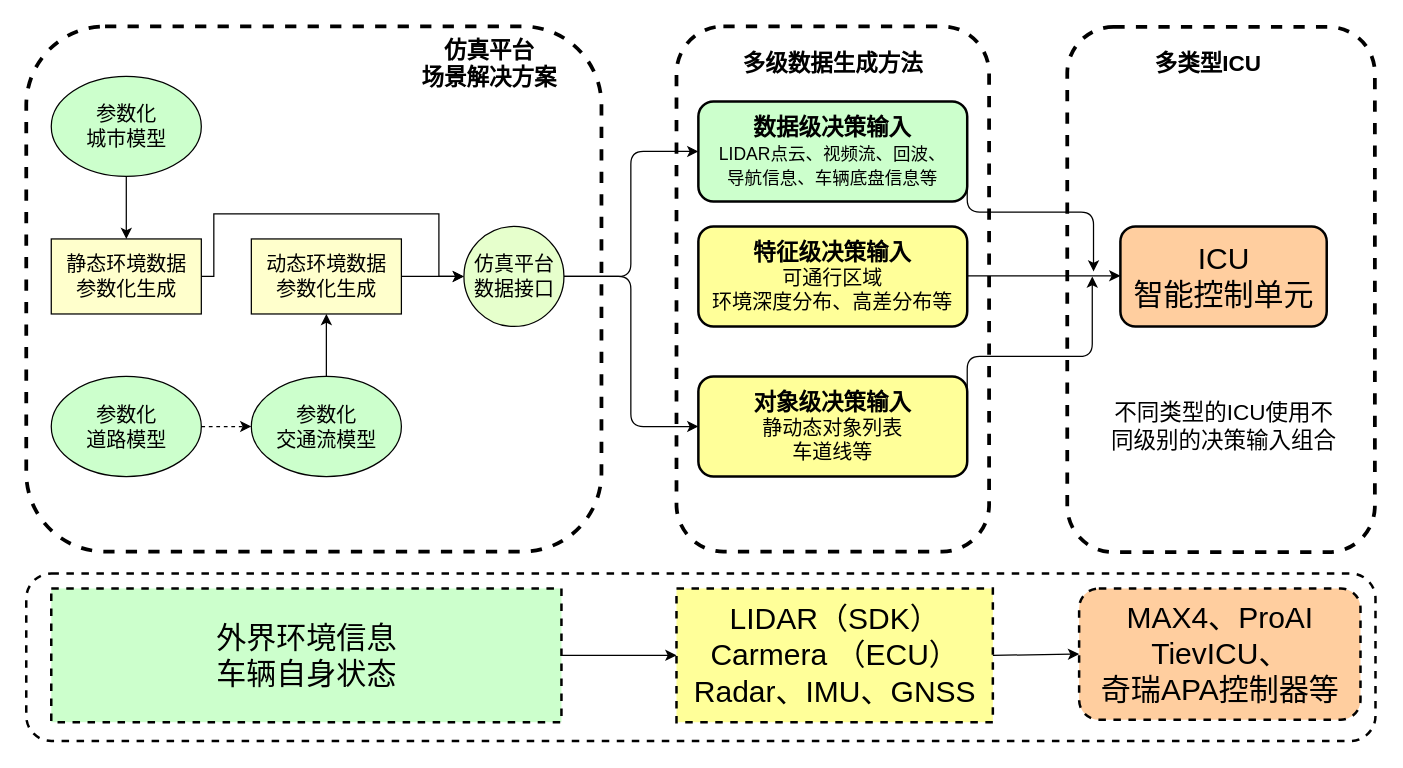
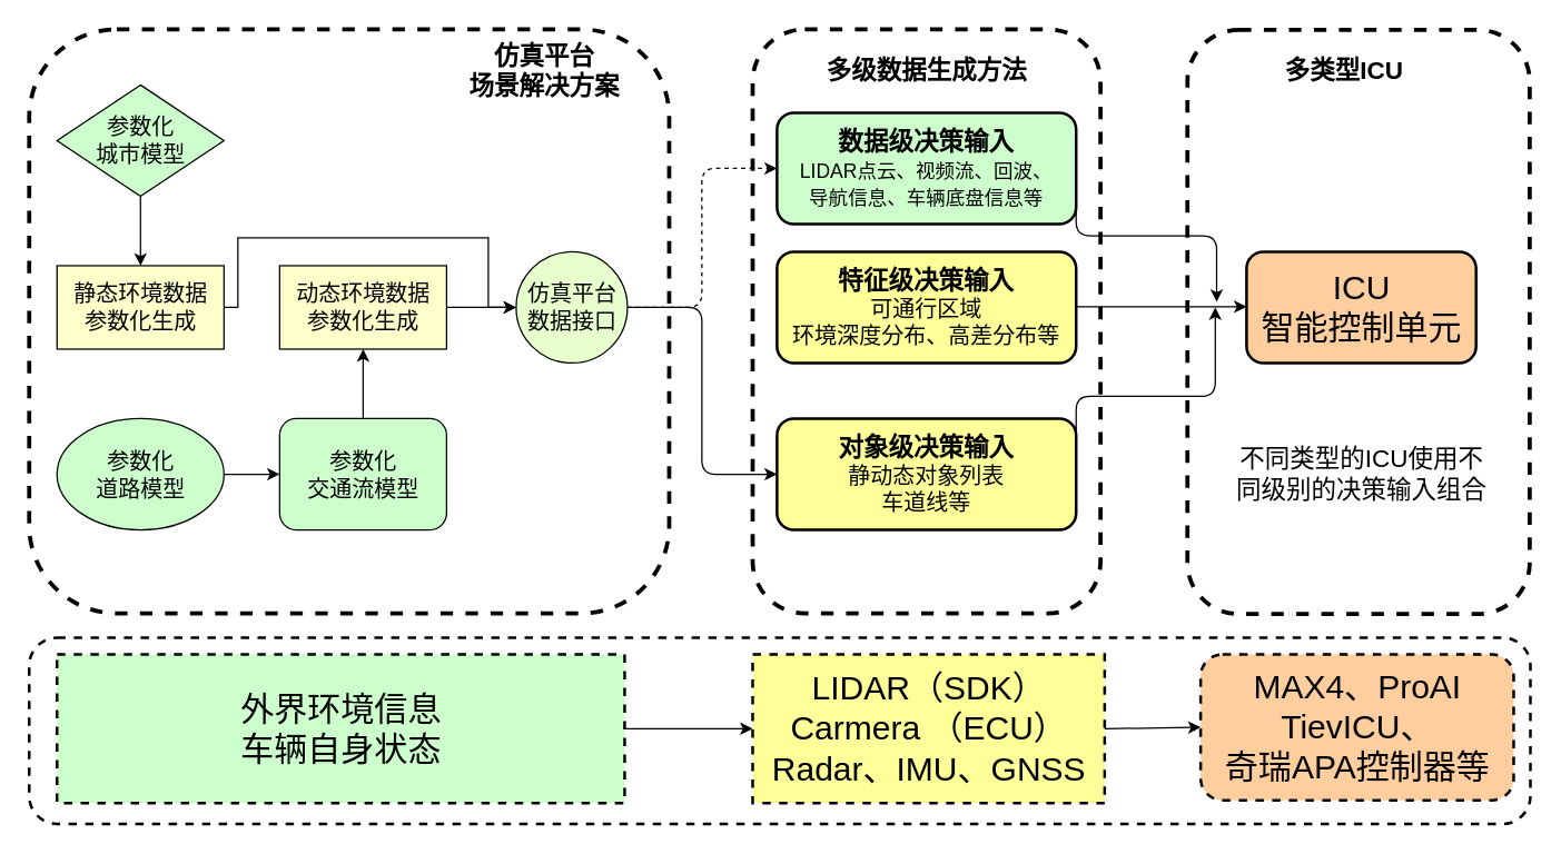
  <mxCell id="0" />
  <mxCell id="1" parent="0" />
  <mxCell id="2" value="" style="rounded=1;whiteSpace=wrap;html=1;strokeColor=#000000;fillColor=#FFFFFF;dashed=1;strokeWidth=3;" vertex="1" parent="1"><mxGeometry x="853" y="21" width="246" height="420" as="geometry" /></mxCell>
  <mxCell id="3" value="" style="rounded=1;whiteSpace=wrap;html=1;strokeColor=#000000;fillColor=#FFFFFF;dashed=1;strokeWidth=3;" vertex="1" parent="1"><mxGeometry x="20.5" y="20.5" width="460" height="420" as="geometry" /></mxCell>
  <mxCell id="4" style="edgeStyle=orthogonalEdgeStyle;rounded=0;orthogonalLoop=1;jettySize=auto;html=1;exitX=1;exitY=0.5;exitDx=0;exitDy=0;entryX=0;entryY=0.5;entryDx=0;entryDy=0;" edge="1" parent="1" source="5" target="10"><mxGeometry relative="1" as="geometry"><Array as="points"><mxPoint x="170.5" y="220.5" /><mxPoint x="170.5" y="170.5" /><mxPoint x="350.5" y="170.5" /><mxPoint x="350.5" y="220.5" /></Array></mxGeometry></mxCell>
  <mxCell id="5" value="&lt;div&gt;&lt;font style=&quot;font-size: 16px&quot;&gt;静态环境数据&lt;/font&gt;&lt;/div&gt;&lt;div&gt;&lt;font style=&quot;font-size: 16px&quot;&gt;&lt;font style=&quot;font-size: 16px&quot;&gt;参数化生成&lt;/font&gt;&lt;br&gt;&lt;/font&gt;&lt;/div&gt;" style="rounded=0;whiteSpace=wrap;html=1;fillColor=#FFFFCC;" vertex="1" parent="1"><mxGeometry x="40.5" y="190.5" width="120" height="60" as="geometry" /></mxCell>
- <mxCell id="6" value="&lt;div&gt;&lt;font style=&quot;font-size: 16px&quot;&gt;参数化&lt;/font&gt;&lt;/div&gt;&lt;div&gt;&lt;font style=&quot;font-size: 16px&quot;&gt;城市模型&lt;/font&gt;&lt;/div&gt;" style="ellipse;whiteSpace=wrap;html=1;fillColor=#CCFFCC;" vertex="1" parent="1"><mxGeometry x="40.5" y="60.5" width="120" height="80" as="geometry" /></mxCell>
+ <mxCell id="6" value="&lt;div&gt;&lt;font style=&quot;font-size: 16px&quot;&gt;参数化&lt;/font&gt;&lt;/div&gt;&lt;div&gt;&lt;font style=&quot;font-size: 16px&quot;&gt;城市模型&lt;/font&gt;&lt;/div&gt;" style="rhombus;whiteSpace=wrap;html=1;fillColor=#CCFFCC;" vertex="1" parent="1"><mxGeometry x="40.5" y="60.5" width="120" height="80" as="geometry" /></mxCell>
  <mxCell id="7" value="&lt;div&gt;&lt;font style=&quot;font-size: 14px&quot;&gt;&lt;font style=&quot;font-size: 16px&quot;&gt;参数化&lt;/font&gt;&lt;/font&gt;&lt;/div&gt;&lt;div&gt;&lt;font style=&quot;font-size: 14px&quot;&gt;&lt;font style=&quot;font-size: 16px&quot;&gt;道路模型&lt;/font&gt;&lt;/font&gt;&lt;/div&gt;" style="ellipse;whiteSpace=wrap;html=1;fillColor=#CCFFCC;" vertex="1" parent="1"><mxGeometry x="40.5" y="300.5" width="120" height="80" as="geometry" /></mxCell>
- <mxCell id="8" value="&lt;div&gt;&lt;font style=&quot;font-size: 16px&quot;&gt;参数化&lt;/font&gt;&lt;/div&gt;&lt;div&gt;&lt;font style=&quot;font-size: 16px&quot;&gt;交通流模型&lt;/font&gt;&lt;/div&gt;" style="ellipse;whiteSpace=wrap;html=1;fillColor=#CCFFCC;" vertex="1" parent="1"><mxGeometry x="200.5" y="300.5" width="120" height="80" as="geometry" /></mxCell>
+ <mxCell id="8" value="&lt;div&gt;&lt;font style=&quot;font-size: 16px&quot;&gt;参数化&lt;/font&gt;&lt;/div&gt;&lt;div&gt;&lt;font style=&quot;font-size: 16px&quot;&gt;交通流模型&lt;/font&gt;&lt;/div&gt;" style="whiteSpace=wrap;html=1;fillColor=#CCFFCC;rounded=1;" vertex="1" parent="1"><mxGeometry x="200.5" y="300.5" width="120" height="80" as="geometry" /></mxCell>
  <mxCell id="9" value="&lt;div&gt;&lt;font style=&quot;font-size: 16px&quot;&gt;动态环境数据&lt;/font&gt;&lt;/div&gt;&lt;div&gt;&lt;font style=&quot;font-size: 16px&quot;&gt;&lt;font style=&quot;font-size: 16px&quot;&gt;参数化生成&lt;/font&gt;&lt;br&gt;&lt;/font&gt;&lt;/div&gt;" style="rounded=0;whiteSpace=wrap;html=1;fillColor=#FFFFCC;" vertex="1" parent="1"><mxGeometry x="200.5" y="190.5" width="120" height="60" as="geometry" /></mxCell>
  <mxCell id="10" value="&lt;div&gt;&lt;font style=&quot;font-size: 16px&quot;&gt;仿真平台&lt;/font&gt;&lt;/div&gt;&lt;div&gt;&lt;font size=&quot;3&quot;&gt;数据接口&lt;/font&gt;&lt;/div&gt;" style="ellipse;whiteSpace=wrap;html=1;aspect=fixed;fillColor=#E6FFCC;" vertex="1" parent="1"><mxGeometry x="370.5" y="180.5" width="80" height="80" as="geometry" /></mxCell>
  <mxCell id="11" value="&lt;div&gt;&lt;b&gt;&lt;font style=&quot;font-size: 18px&quot;&gt;仿真平台&lt;/font&gt;&lt;/b&gt;&lt;/div&gt;&lt;b&gt;&lt;font style=&quot;font-size: 18px&quot;&gt;场景解决方案&lt;/font&gt;&lt;/b&gt;" style="text;html=1;strokeColor=none;fillColor=none;align=center;verticalAlign=middle;whiteSpace=wrap;rounded=0;dashed=1;" vertex="1" parent="1"><mxGeometry x="310.5" y="40.5" width="160" height="20" as="geometry" /></mxCell>
  <mxCell id="12" value="" style="endArrow=classic;html=1;exitX=0.5;exitY=1;exitDx=0;exitDy=0;entryX=0.5;entryY=0;entryDx=0;entryDy=0;" edge="1" parent="1" source="6" target="5"><mxGeometry width="50" height="50" relative="1" as="geometry"><mxPoint x="20.5" y="470.5" as="sourcePoint" /><mxPoint x="70.5" y="420.5" as="targetPoint" /></mxGeometry></mxCell>
- <mxCell id="13" value="" style="endArrow=classic;html=1;exitX=1;exitY=0.5;exitDx=0;exitDy=0;entryX=0;entryY=0.5;entryDx=0;entryDy=0;dashed=1;" edge="1" parent="1" source="7" target="8"><mxGeometry width="50" height="50" relative="1" as="geometry"><mxPoint x="160.5" y="380.5" as="sourcePoint" /><mxPoint x="210.5" y="330.5" as="targetPoint" /></mxGeometry></mxCell>
+ <mxCell id="13" value="" style="endArrow=classic;html=1;exitX=1;exitY=0.5;exitDx=0;exitDy=0;entryX=0;entryY=0.5;entryDx=0;entryDy=0;" edge="1" parent="1" source="7" target="8"><mxGeometry width="50" height="50" relative="1" as="geometry"><mxPoint x="160.5" y="380.5" as="sourcePoint" /><mxPoint x="210.5" y="330.5" as="targetPoint" /></mxGeometry></mxCell>
  <mxCell id="14" value="" style="endArrow=classic;html=1;exitX=0.5;exitY=0;exitDx=0;exitDy=0;entryX=0.5;entryY=1;entryDx=0;entryDy=0;" edge="1" parent="1" source="8" target="9"><mxGeometry width="50" height="50" relative="1" as="geometry"><mxPoint x="240.5" y="310.5" as="sourcePoint" /><mxPoint x="290.5" y="260.5" as="targetPoint" /></mxGeometry></mxCell>
  <mxCell id="15" value="" style="endArrow=classic;html=1;entryX=0;entryY=0.5;entryDx=0;entryDy=0;" edge="1" parent="1" target="10"><mxGeometry width="50" height="50" relative="1" as="geometry"><mxPoint x="320.5" y="220.5" as="sourcePoint" /><mxPoint x="370.5" y="170.5" as="targetPoint" /></mxGeometry></mxCell>
  <mxCell id="16" value="" style="rounded=1;whiteSpace=wrap;html=1;strokeColor=#000000;fillColor=#FFFFFF;dashed=1;strokeWidth=3;" vertex="1" parent="1"><mxGeometry x="540.5" y="20.5" width="250" height="420" as="geometry" /></mxCell>
  <mxCell id="17" value="&lt;b&gt;&lt;font style=&quot;font-size: 18px&quot;&gt;多级数据生成方法&lt;/font&gt;&lt;/b&gt;" style="text;html=1;strokeColor=none;fillColor=none;align=center;verticalAlign=middle;whiteSpace=wrap;rounded=0;dashed=1;" vertex="1" parent="1"><mxGeometry x="580.5" y="25.5" width="170" height="50" as="geometry" /></mxCell>
  <mxCell id="18" value="&lt;div&gt;&lt;font style=&quot;font-size: 14px&quot;&gt;&lt;font style=&quot;font-size: 18px&quot;&gt;&lt;b&gt;数据级决策输入&lt;/b&gt;&lt;/font&gt;&lt;br&gt;&lt;/font&gt;&lt;/div&gt;&lt;div&gt;&lt;font style=&quot;font-size: 14px&quot;&gt;LIDAR点云、视频流、回波、&lt;/font&gt;&lt;/div&gt;&lt;div&gt;&lt;font style=&quot;font-size: 14px&quot;&gt;导航信息、车辆底盘信息等&lt;br&gt;&lt;/font&gt;&lt;/div&gt;" style="rounded=1;whiteSpace=wrap;html=1;strokeColor=#000000;strokeWidth=2;fillColor=#ccffcc;fontSize=16;" vertex="1" parent="1"><mxGeometry x="558" y="80.5" width="215" height="80" as="geometry" /></mxCell>
  <mxCell id="19" value="&lt;div&gt;&lt;font style=&quot;font-size: 14px&quot;&gt;&lt;font style=&quot;font-size: 18px&quot;&gt;&lt;b&gt;特征级决策输入&lt;/b&gt;&lt;/font&gt;&lt;br&gt;&lt;/font&gt;&lt;/div&gt;&lt;div&gt;&lt;font style=&quot;font-size: 16px&quot;&gt;可通行区域&lt;/font&gt;&lt;/div&gt;&lt;div&gt;&lt;font style=&quot;font-size: 14px&quot;&gt;&lt;font size=&quot;3&quot;&gt;环境深度分布、高差分布等&lt;/font&gt;&lt;br&gt;&lt;/font&gt;&lt;/div&gt;" style="rounded=1;whiteSpace=wrap;html=1;strokeColor=#000000;strokeWidth=2;fillColor=#FFFF99;" vertex="1" parent="1"><mxGeometry x="558" y="180.5" width="215" height="80" as="geometry" /></mxCell>
  <mxCell id="20" value="&lt;div&gt;&lt;font style=&quot;font-size: 14px&quot;&gt;&lt;font style=&quot;font-size: 18px&quot;&gt;&lt;b&gt;对象级决策输入&lt;/b&gt;&lt;/font&gt;&lt;br&gt;&lt;/font&gt;&lt;/div&gt;&lt;div&gt;&lt;font style=&quot;font-size: 16px&quot;&gt;静动态对象列表&lt;/font&gt;&lt;/div&gt;&lt;div&gt;&lt;font size=&quot;3&quot;&gt;车道线等&lt;/font&gt;&lt;br&gt;&lt;/div&gt;" style="rounded=1;whiteSpace=wrap;html=1;strokeColor=#000000;strokeWidth=2;fillColor=#FFFF99;" vertex="1" parent="1"><mxGeometry x="558" y="300.5" width="215" height="80" as="geometry" /></mxCell>
  <mxCell id="21" value="&lt;b&gt;&lt;font style=&quot;font-size: 18px&quot;&gt;多类型ICU&lt;/font&gt;&lt;/b&gt;" style="text;html=1;strokeColor=none;fillColor=none;align=center;verticalAlign=middle;whiteSpace=wrap;rounded=0;dashed=1;" vertex="1" parent="1"><mxGeometry x="880.5" y="25.5" width="170" height="50" as="geometry" /></mxCell>
  <mxCell id="22" value="&lt;div&gt;&lt;font style=&quot;font-size: 24px&quot;&gt;ICU&lt;/font&gt;&lt;/div&gt;&lt;div&gt;&lt;font style=&quot;font-size: 24px&quot;&gt;智能控制单元&lt;br&gt;&lt;/font&gt;&lt;/div&gt;" style="rounded=1;whiteSpace=wrap;html=1;strokeColor=#000000;strokeWidth=2;fillColor=#FFCE9F;" vertex="1" parent="1"><mxGeometry x="895.5" y="180.5" width="165" height="80" as="geometry" /></mxCell>
- <mxCell id="23" value="" style="edgeStyle=elbowEdgeStyle;elbow=horizontal;endArrow=classic;html=1;entryX=0;entryY=0.5;entryDx=0;entryDy=0;exitX=1;exitY=0.5;exitDx=0;exitDy=0;" edge="1" parent="1" source="10" target="18"><mxGeometry width="50" height="50" relative="1" as="geometry"><mxPoint x="480.5" y="240.5" as="sourcePoint" /><mxPoint x="530.5" y="190.5" as="targetPoint" /></mxGeometry></mxCell>
+ <mxCell id="23" value="" style="edgeStyle=elbowEdgeStyle;elbow=horizontal;endArrow=classic;html=1;entryX=0;entryY=0.5;entryDx=0;entryDy=0;exitX=1;exitY=0.5;exitDx=0;exitDy=0;dashed=1;" edge="1" parent="1" source="10" target="18"><mxGeometry width="50" height="50" relative="1" as="geometry"><mxPoint x="480.5" y="240.5" as="sourcePoint" /><mxPoint x="530.5" y="190.5" as="targetPoint" /></mxGeometry></mxCell>
  <mxCell id="24" value="" style="edgeStyle=elbowEdgeStyle;elbow=horizontal;endArrow=classic;html=1;entryX=0;entryY=0.5;entryDx=0;entryDy=0;" edge="1" parent="1" source="10" target="20"><mxGeometry width="50" height="50" relative="1" as="geometry"><mxPoint x="480.5" y="240.5" as="sourcePoint" /><mxPoint x="540.5" y="230.5" as="targetPoint" /></mxGeometry></mxCell>
  <mxCell id="25" value="" style="endArrow=classic;html=1;entryX=0;entryY=0.5;entryDx=0;entryDy=0;" edge="1" parent="1"><mxGeometry width="50" height="50" relative="1" as="geometry"><mxPoint x="773" y="220" as="sourcePoint" /><mxPoint x="895.5" y="220" as="targetPoint" /></mxGeometry></mxCell>
  <mxCell id="26" value="" style="edgeStyle=elbowEdgeStyle;elbow=vertical;endArrow=classic;html=1;" edge="1" parent="1"><mxGeometry width="50" height="50" relative="1" as="geometry"><mxPoint x="773" y="340.5" as="sourcePoint" /><mxPoint x="873" y="220.5" as="targetPoint" /><Array as="points"><mxPoint x="866" y="284.5" /></Array></mxGeometry></mxCell>
  <mxCell id="27" value="" style="edgeStyle=elbowEdgeStyle;elbow=vertical;endArrow=classic;html=1;exitX=1;exitY=0.5;exitDx=0;exitDy=0;" edge="1" parent="1" source="18"><mxGeometry width="50" height="50" relative="1" as="geometry"><mxPoint x="778" y="159.5" as="sourcePoint" /><mxPoint x="874" y="216.5" as="targetPoint" /></mxGeometry></mxCell>
  <mxCell id="28" value="" style="rounded=1;whiteSpace=wrap;html=1;strokeColor=#000000;strokeWidth=2;fillColor=#FFFFFF;dashed=1;" vertex="1" parent="1"><mxGeometry x="20.5" y="458" width="1079" height="134" as="geometry" /></mxCell>
  <mxCell id="29" value="&lt;div&gt;&lt;font style=&quot;font-size: 24px&quot;&gt;外界环境信息&lt;/font&gt;&lt;/div&gt;&lt;div&gt;&lt;font style=&quot;font-size: 24px&quot;&gt;车辆自身状态&lt;br&gt;&lt;/font&gt;&lt;/div&gt;" style="rounded=0;whiteSpace=wrap;html=1;dashed=1;strokeColor=#000000;strokeWidth=2;fillColor=#CCFFCC;" vertex="1" parent="1"><mxGeometry x="40.5" y="470" width="408" height="107" as="geometry" /></mxCell>
  <mxCell id="30" value="&lt;div&gt;&lt;font style=&quot;font-size: 24px&quot;&gt;LIDAR（SDK）&lt;/font&gt;&lt;/div&gt;&lt;div&gt;&lt;font style=&quot;font-size: 24px&quot;&gt;Carmera （ECU）&lt;br&gt;&lt;/font&gt;&lt;/div&gt;&lt;div&gt;&lt;font style=&quot;font-size: 24px&quot;&gt;Radar、IMU、GNSS&lt;br&gt;&lt;/font&gt;&lt;/div&gt;" style="rounded=0;whiteSpace=wrap;html=1;dashed=1;strokeColor=#000000;strokeWidth=2;fillColor=#FFFF99;" vertex="1" parent="1"><mxGeometry x="540.5" y="470" width="253" height="107" as="geometry" /></mxCell>
  <mxCell id="31" value="&lt;div&gt;&lt;font style=&quot;font-size: 24px&quot;&gt;MAX4、ProAI&lt;/font&gt;&lt;/div&gt;&lt;div&gt;&lt;font style=&quot;font-size: 24px&quot;&gt;TievICU、&lt;/font&gt;&lt;/div&gt;&lt;div&gt;&lt;font style=&quot;font-size: 24px&quot;&gt;奇瑞APA控制器等&lt;br&gt;&lt;/font&gt;&lt;/div&gt;" style="rounded=1;whiteSpace=wrap;html=1;strokeColor=#000000;strokeWidth=2;fillColor=#FFCE9F;dashed=1;" vertex="1" parent="1"><mxGeometry x="862.5" y="470" width="225" height="105" as="geometry" /></mxCell>
  <mxCell id="32" value="" style="endArrow=classic;html=1;entryX=0;entryY=0.5;entryDx=0;entryDy=0;exitX=1;exitY=0.5;exitDx=0;exitDy=0;" edge="1" parent="1" source="29" target="30"><mxGeometry width="50" height="50" relative="1" as="geometry"><mxPoint x="430.5" y="562" as="sourcePoint" /><mxPoint x="480.5" y="512" as="targetPoint" /></mxGeometry></mxCell>
  <mxCell id="33" value="" style="endArrow=classic;html=1;exitX=1;exitY=0.5;exitDx=0;exitDy=0;entryX=0;entryY=0.5;entryDx=0;entryDy=0;" edge="1" parent="1" source="30" target="31"><mxGeometry width="50" height="50" relative="1" as="geometry"><mxPoint x="819" y="559" as="sourcePoint" /><mxPoint x="869" y="509" as="targetPoint" /></mxGeometry></mxCell>
  <mxCell id="34" value="&lt;font style=&quot;font-size: 18px&quot;&gt;不同类型的ICU使用不同级别的决策输入组合&lt;/font&gt;" style="text;html=1;strokeColor=none;fillColor=none;align=center;verticalAlign=middle;whiteSpace=wrap;rounded=0;dashed=1;" vertex="1" parent="1"><mxGeometry x="882.5" y="330.5" width="191" height="20" as="geometry" /></mxCell>
